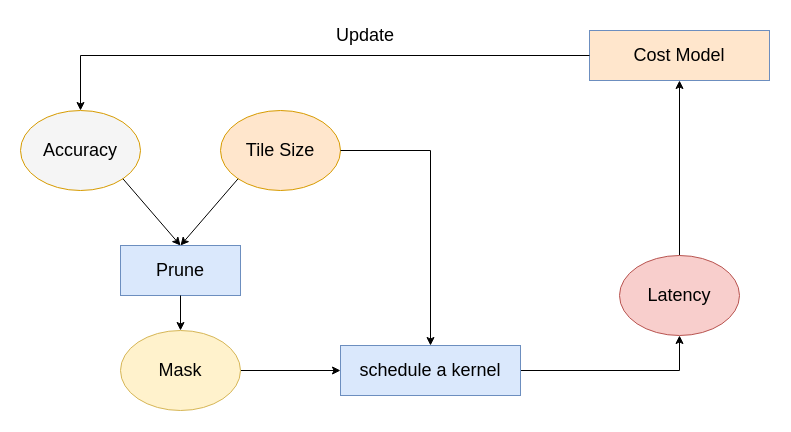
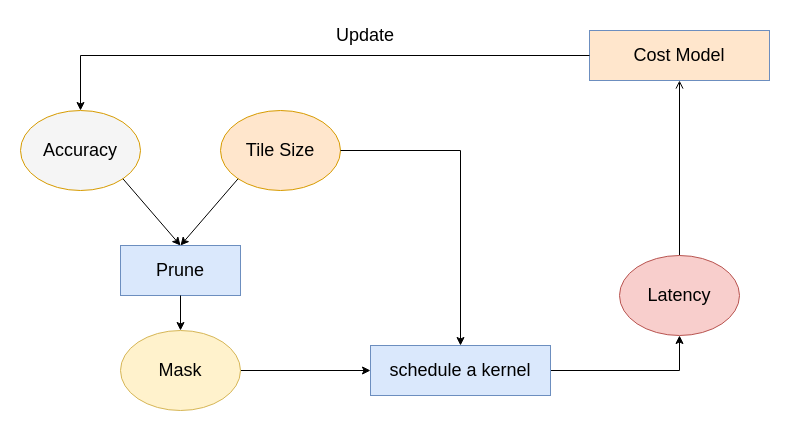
  <mxCell id="0" />
  <mxCell id="1" parent="0" />
  <mxCell id="2" value="&lt;font style=&quot;font-size: 18px;&quot;&gt;Accuracy&lt;/font&gt;" style="ellipse;whiteSpace=wrap;html=1;fillColor=#f5f5f5;strokeColor=#d79b00;" vertex="1" parent="1"><mxGeometry x="20" y="110" width="120" height="80" as="geometry" /></mxCell>
  <mxCell id="3" value="&lt;font style=&quot;font-size: 18px;&quot;&gt;Tile Size&lt;/font&gt;" style="ellipse;whiteSpace=wrap;html=1;fillColor=#ffe6cc;strokeColor=#d79b00;" vertex="1" parent="1"><mxGeometry x="220" y="110" width="120" height="80" as="geometry" /></mxCell>
  <mxCell id="4" value="&lt;font style=&quot;font-size: 18px;&quot;&gt;Prune&lt;/font&gt;" style="rounded=0;whiteSpace=wrap;html=1;fillColor=#dae8fc;strokeColor=#6c8ebf;" vertex="1" parent="1"><mxGeometry x="120" y="245" width="120" height="50" as="geometry" /></mxCell>
  <mxCell id="5" value="" style="endArrow=classic;html=1;rounded=0;exitX=1;exitY=1;exitDx=0;exitDy=0;entryX=0.5;entryY=0;entryDx=0;entryDy=0;" edge="1" parent="1" source="2" target="4"><mxGeometry width="50" height="50" relative="1" as="geometry"><mxPoint x="370" y="420" as="sourcePoint" /><mxPoint x="420" y="370" as="targetPoint" /></mxGeometry></mxCell>
  <mxCell id="6" value="" style="endArrow=classic;html=1;rounded=0;exitX=0;exitY=1;exitDx=0;exitDy=0;entryX=0.5;entryY=0;entryDx=0;entryDy=0;" edge="1" parent="1" source="3" target="4"><mxGeometry width="50" height="50" relative="1" as="geometry"><mxPoint x="370" y="420" as="sourcePoint" /><mxPoint x="420" y="370" as="targetPoint" /></mxGeometry></mxCell>
  <mxCell id="7" value="" style="endArrow=classic;html=1;rounded=0;fontSize=18;exitX=0.5;exitY=1;exitDx=0;exitDy=0;entryX=0.5;entryY=0;entryDx=0;entryDy=0;" edge="1" parent="1" source="4" target="9"><mxGeometry width="50" height="50" relative="1" as="geometry"><mxPoint x="210" y="390" as="sourcePoint" /><mxPoint x="180" y="330" as="targetPoint" /></mxGeometry></mxCell>
  <mxCell id="8" style="edgeStyle=none;rounded=0;orthogonalLoop=1;jettySize=auto;html=1;entryX=0;entryY=0.5;entryDx=0;entryDy=0;fontSize=18;" edge="1" parent="1" source="9" target="11"><mxGeometry relative="1" as="geometry" /></mxCell>
  <mxCell id="9" value="&lt;font size=&quot;4&quot;&gt;Mask&lt;/font&gt;" style="ellipse;whiteSpace=wrap;html=1;fillColor=#fff2cc;strokeColor=#d6b656;" vertex="1" parent="1"><mxGeometry x="120" y="330" width="120" height="80" as="geometry" /></mxCell>
  <mxCell id="10" style="edgeStyle=orthogonalEdgeStyle;rounded=0;orthogonalLoop=1;jettySize=auto;html=1;entryX=0.5;entryY=1;entryDx=0;entryDy=0;fontSize=18;exitX=1;exitY=0.5;exitDx=0;exitDy=0;" edge="1" parent="1" source="11" target="14"><mxGeometry relative="1" as="geometry" /></mxCell>
- <mxCell id="11" value="schedule a kernel" style="rounded=0;whiteSpace=wrap;html=1;fontSize=18;fillColor=#dae8fc;strokeColor=#6c8ebf;" vertex="1" parent="1"><mxGeometry x="340" y="345" width="180" height="50" as="geometry" /></mxCell>
+ <mxCell id="11" value="schedule a kernel" style="rounded=0;whiteSpace=wrap;html=1;fontSize=18;fillColor=#dae8fc;strokeColor=#6c8ebf;" vertex="1" parent="1"><mxGeometry x="370" y="345" width="180" height="50" as="geometry" /></mxCell>
  <mxCell id="12" style="rounded=0;orthogonalLoop=1;jettySize=auto;html=1;fontSize=18;exitX=1;exitY=0.5;exitDx=0;exitDy=0;entryX=0.5;entryY=0;entryDx=0;entryDy=0;edgeStyle=orthogonalEdgeStyle;" edge="1" parent="1" source="3" target="11"><mxGeometry relative="1" as="geometry"><mxPoint x="370" y="150" as="sourcePoint" /><mxPoint x="470" y="330" as="targetPoint" /></mxGeometry></mxCell>
- <mxCell id="13" style="edgeStyle=none;rounded=0;orthogonalLoop=1;jettySize=auto;html=1;fontSize=18;entryX=0.5;entryY=1;entryDx=0;entryDy=0;" edge="1" parent="1" source="14" target="15"><mxGeometry relative="1" as="geometry"><mxPoint x="679" y="130" as="targetPoint" /></mxGeometry></mxCell>
+ <mxCell id="13" style="edgeStyle=none;rounded=0;orthogonalLoop=1;jettySize=auto;html=1;fontSize=18;entryX=0.5;entryY=1;entryDx=0;entryDy=0;endArrow=open;" edge="1" parent="1" source="14" target="15"><mxGeometry relative="1" as="geometry"><mxPoint x="679" y="130" as="targetPoint" /></mxGeometry></mxCell>
  <mxCell id="14" value="Latency" style="ellipse;whiteSpace=wrap;html=1;fontSize=18;fillColor=#f8cecc;strokeColor=#b85450;" vertex="1" parent="1"><mxGeometry x="619" y="255" width="120" height="80" as="geometry" /></mxCell>
  <mxCell id="15" value="Cost Model" style="rounded=0;whiteSpace=wrap;html=1;fontSize=18;fillColor=#ffe6cc;strokeColor=#6c8ebf;" vertex="1" parent="1"><mxGeometry x="589" y="30" width="180" height="50" as="geometry" /></mxCell>
  <mxCell id="16" value="" style="endArrow=classic;html=1;rounded=0;fontSize=18;exitX=0;exitY=0.5;exitDx=0;exitDy=0;entryX=0.5;entryY=0;entryDx=0;entryDy=0;edgeStyle=orthogonalEdgeStyle;" edge="1" parent="1" source="15" target="2"><mxGeometry width="50" height="50" relative="1" as="geometry"><mxPoint x="290" y="60" as="sourcePoint" /><mxPoint x="530" y="160" as="targetPoint" /></mxGeometry></mxCell>
  <mxCell id="17" value="Update" style="text;html=1;strokeColor=none;fillColor=none;align=center;verticalAlign=middle;whiteSpace=wrap;rounded=0;fontSize=18;" vertex="1" parent="1"><mxGeometry x="300" y="20" width="130" height="30" as="geometry" /></mxCell>
